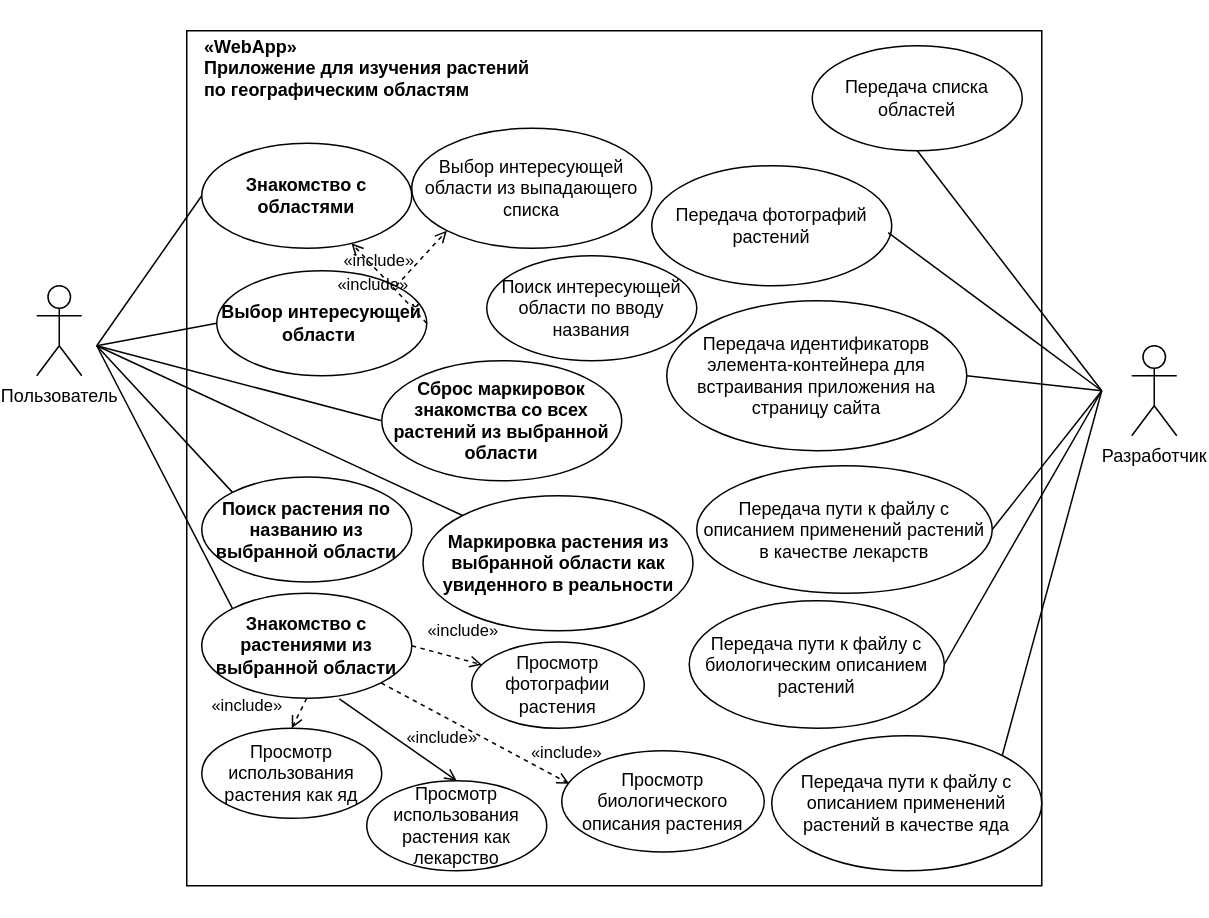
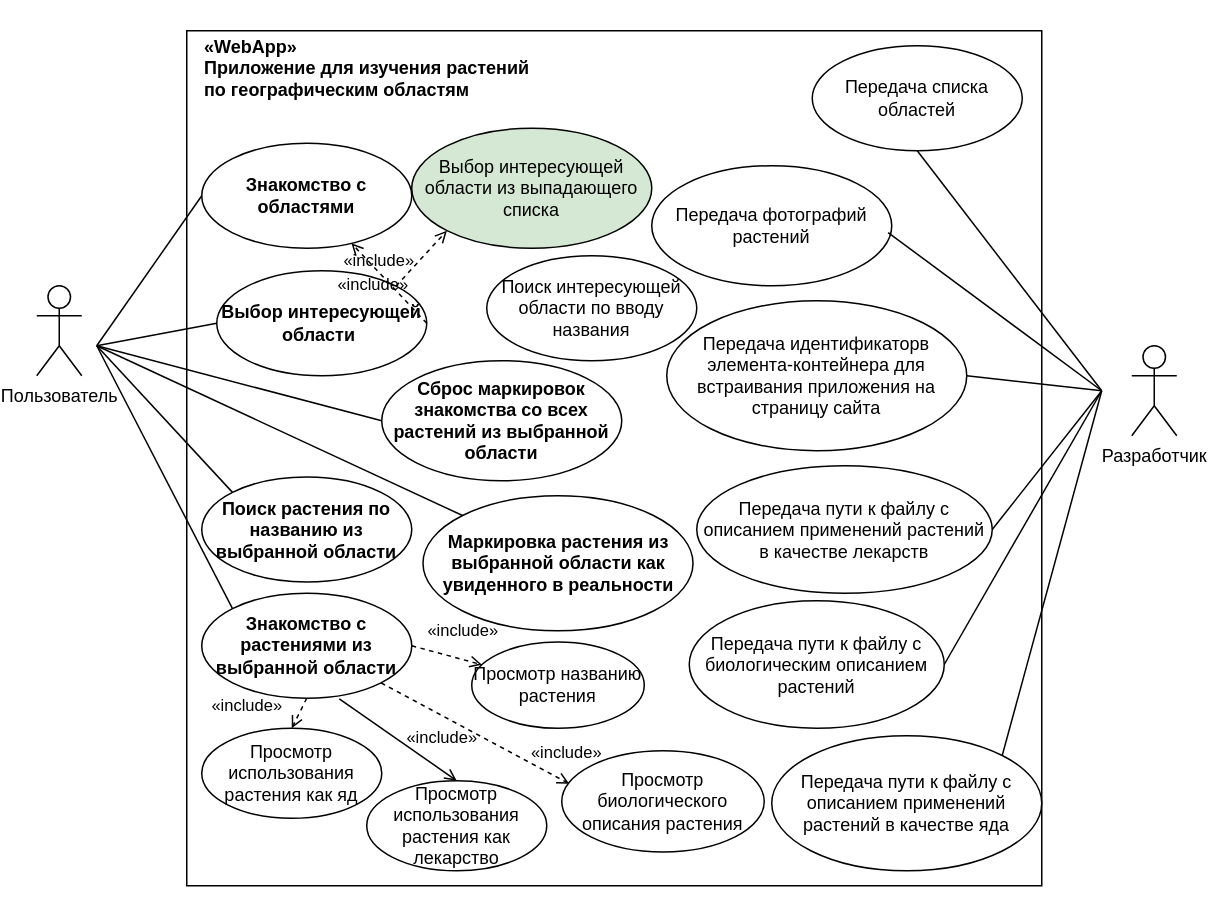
  <mxCell id="0" style=";html=1;" />
  <mxCell id="1" style=";html=1;" parent="0" />
  <mxCell id="2" value="" style="whiteSpace=wrap;html=1;aspect=fixed;" parent="1" vertex="1"><mxGeometry x="120" width="570" height="570" as="geometry" y="20" /></mxCell>
  <mxCell id="3" value="Пользователь" style="shape=umlActor;verticalLabelPosition=bottom;verticalAlign=top;html=1;" parent="1" vertex="1"><mxGeometry x="20" y="190" width="30" height="60" as="geometry" /></mxCell>
  <mxCell id="4" value="&lt;b&gt;«WebApp» &lt;br&gt;Приложение для изучения растений по географическим областям&lt;/b&gt;" style="text;html=1;strokeColor=none;fillColor=none;align=left;verticalAlign=middle;whiteSpace=wrap;rounded=0;" parent="1" vertex="1"><mxGeometry x="130" y="30" width="220" height="30" as="geometry" /></mxCell>
  <mxCell id="5" value="&lt;b style=&quot;border-color: var(--border-color);&quot;&gt;Знакомство с областями&lt;/b&gt;" style="ellipse;whiteSpace=wrap;html=1;" parent="1" vertex="1"><mxGeometry x="130" y="95" width="140" height="70" as="geometry" /></mxCell>
  <mxCell id="6" value="&lt;b style=&quot;border-color: var(--border-color);&quot;&gt;Выбор интересующей области&lt;/b&gt;&amp;nbsp;" style="ellipse;whiteSpace=wrap;html=1;" parent="1" vertex="1"><mxGeometry x="140" y="180" width="140" height="70" as="geometry" /></mxCell>
  <mxCell id="7" value="Поиск интересующей области по вводу названия" style="ellipse;whiteSpace=wrap;html=1;" parent="1" vertex="1"><mxGeometry x="320" y="170" width="140" height="70" as="geometry" /></mxCell>
- <mxCell id="8" value="Выбор интересующей области из выпадающего списка" style="ellipse;whiteSpace=wrap;html=1;" parent="1" vertex="1"><mxGeometry x="270" y="85" width="160" height="80" as="geometry" /></mxCell>
+ <mxCell id="8" value="Выбор интересующей области из выпадающего списка" style="ellipse;whiteSpace=wrap;html=1;fillColor=#d5e8d4;" parent="1" vertex="1"><mxGeometry x="270" y="85" width="160" height="80" as="geometry" /></mxCell>
  <mxCell id="9" value="&lt;b style=&quot;border-color: var(--border-color);&quot;&gt;Знакомство с растениями из выбранной области&lt;/b&gt;" style="ellipse;whiteSpace=wrap;html=1;" parent="1" vertex="1"><mxGeometry x="130" y="395" width="140" height="70" as="geometry" /></mxCell>
  <mxCell id="10" value="&lt;b&gt;Сброс маркировок знакомства со всех растений из выбранной области&lt;/b&gt;" style="ellipse;whiteSpace=wrap;html=1;" parent="1" vertex="1"><mxGeometry x="250" y="240" width="160" height="80" as="geometry" /></mxCell>
  <mxCell id="11" value="&lt;b style=&quot;border-color: var(--border-color);&quot;&gt;Маркировка растения из выбранной области как увиденного в реальности&lt;/b&gt;" style="ellipse;whiteSpace=wrap;html=1;" parent="1" vertex="1"><mxGeometry x="277.5" y="330" width="180" height="90" as="geometry" /></mxCell>
  <mxCell id="12" value="" style="endArrow=none;html=1;rounded=0;entryX=0;entryY=0.5;entryDx=0;entryDy=0;" parent="1" target="5" edge="1"><mxGeometry width="50" height="50" relative="1" as="geometry"><mxPoint x="60" y="230" as="sourcePoint" /><mxPoint x="450" y="290" as="targetPoint" /></mxGeometry></mxCell>
  <mxCell id="13" value="" style="endArrow=none;html=1;rounded=0;entryX=0;entryY=0.5;entryDx=0;entryDy=0;" parent="1" target="6" edge="1"><mxGeometry width="50" height="50" relative="1" as="geometry"><mxPoint x="60" y="230" as="sourcePoint" /><mxPoint x="450" y="290" as="targetPoint" /></mxGeometry></mxCell>
  <mxCell id="14" value="" style="endArrow=none;html=1;rounded=0;entryX=0;entryY=0;entryDx=0;entryDy=0;" parent="1" target="9" edge="1"><mxGeometry width="50" height="50" relative="1" as="geometry"><mxPoint x="60" y="230" as="sourcePoint" /><mxPoint x="450" y="290" as="targetPoint" /></mxGeometry></mxCell>
  <mxCell id="15" value="" style="endArrow=none;html=1;rounded=0;entryX=0;entryY=0;entryDx=0;entryDy=0;" parent="1" target="11" edge="1"><mxGeometry width="50" height="50" relative="1" as="geometry"><mxPoint x="60" y="230" as="sourcePoint" /><mxPoint x="450" y="290" as="targetPoint" /></mxGeometry></mxCell>
  <mxCell id="16" value="&lt;b style=&quot;border-color: var(--border-color);&quot;&gt;Поиск растения по названию из выбранной области&lt;/b&gt;" style="ellipse;whiteSpace=wrap;html=1;" parent="1" vertex="1"><mxGeometry x="130" y="317.5" width="140" height="70" as="geometry" /></mxCell>
  <mxCell id="17" value="" style="endArrow=none;html=1;rounded=0;exitX=0;exitY=0;exitDx=0;exitDy=0;" parent="1" source="16" edge="1"><mxGeometry width="50" height="50" relative="1" as="geometry"><mxPoint x="400" y="340" as="sourcePoint" /><mxPoint x="60" y="230" as="targetPoint" /></mxGeometry></mxCell>
  <mxCell id="18" value="" style="endArrow=none;html=1;rounded=0;entryX=0;entryY=0.5;entryDx=0;entryDy=0;" parent="1" target="10" edge="1"><mxGeometry width="50" height="50" relative="1" as="geometry"><mxPoint x="60" y="230" as="sourcePoint" /><mxPoint x="450" y="290" as="targetPoint" /></mxGeometry></mxCell>
  <mxCell id="19" value="Разработчик" style="shape=umlActor;verticalLabelPosition=bottom;verticalAlign=top;html=1;outlineConnect=0;" parent="1" vertex="1"><mxGeometry x="750" y="230" width="30" height="60" as="geometry" /></mxCell>
  <mxCell id="20" value="Передача списка областей" style="ellipse;whiteSpace=wrap;html=1;" parent="1" vertex="1"><mxGeometry x="537" y="30" width="140" height="70" as="geometry" /></mxCell>
  <mxCell id="21" value="Передача фотографий растений" style="ellipse;whiteSpace=wrap;html=1;" parent="1" vertex="1"><mxGeometry x="430" y="110" width="160" height="80" as="geometry" /></mxCell>
  <mxCell id="22" value="Передача пути к файлу с биологическим описанием растений" style="ellipse;whiteSpace=wrap;html=1;" parent="1" vertex="1"><mxGeometry x="455" y="400" width="170" height="85" as="geometry" /></mxCell>
  <mxCell id="23" value="Передача пути к файлу с описанием применений растений в качестве лекарств" style="ellipse;whiteSpace=wrap;html=1;" parent="1" vertex="1"><mxGeometry x="460" y="310" width="197" height="85" as="geometry" /></mxCell>
  <mxCell id="24" value="Передача пути к файлу с описанием применений растений в качестве яда" style="ellipse;whiteSpace=wrap;html=1;" parent="1" vertex="1"><mxGeometry x="510" y="490" width="180" height="90" as="geometry" /></mxCell>
  <mxCell id="25" value="Передача идентификаторв элемента-контейнера для встраивания приложения на страницу сайта" style="ellipse;whiteSpace=wrap;html=1;" parent="1" vertex="1"><mxGeometry x="440" y="200" width="200" height="100" as="geometry" /></mxCell>
  <mxCell id="26" value="" style="endArrow=none;html=1;rounded=0;entryX=0.5;entryY=1;entryDx=0;entryDy=0;" parent="1" target="20" edge="1"><mxGeometry width="50" height="50" relative="1" as="geometry"><mxPoint x="730" y="260" as="sourcePoint" /><mxPoint x="500" y="110" as="targetPoint" /></mxGeometry></mxCell>
  <mxCell id="27" value="" style="endArrow=none;html=1;rounded=0;exitX=1;exitY=0.5;exitDx=0;exitDy=0;" parent="1" source="25" edge="1"><mxGeometry width="50" height="50" relative="1" as="geometry"><mxPoint x="450" y="320" as="sourcePoint" /><mxPoint x="730" y="260" as="targetPoint" /></mxGeometry></mxCell>
  <mxCell id="28" value="" style="endArrow=none;html=1;rounded=0;exitX=1;exitY=0.5;exitDx=0;exitDy=0;" parent="1" source="22" edge="1"><mxGeometry width="50" height="50" relative="1" as="geometry"><mxPoint x="450" y="410" as="sourcePoint" /><mxPoint x="730" y="260" as="targetPoint" /></mxGeometry></mxCell>
  <mxCell id="29" value="" style="endArrow=none;html=1;rounded=0;exitX=1;exitY=0.5;exitDx=0;exitDy=0;" parent="1" source="23" edge="1"><mxGeometry width="50" height="50" relative="1" as="geometry"><mxPoint x="450" y="410" as="sourcePoint" /><mxPoint x="730" y="260" as="targetPoint" /></mxGeometry></mxCell>
  <mxCell id="30" value="" style="endArrow=none;html=1;rounded=0;exitX=1;exitY=0;exitDx=0;exitDy=0;" parent="1" source="24" edge="1"><mxGeometry width="50" height="50" relative="1" as="geometry"><mxPoint x="450" y="440" as="sourcePoint" /><mxPoint x="730" y="260" as="targetPoint" /></mxGeometry></mxCell>
  <mxCell id="31" value="" style="endArrow=none;html=1;rounded=0;entryX=0.985;entryY=0.557;entryDx=0;entryDy=0;entryPerimeter=0;" parent="1" target="21" edge="1"><mxGeometry width="50" height="50" relative="1" as="geometry"><mxPoint x="730" y="260" as="sourcePoint" /><mxPoint x="500" y="190" as="targetPoint" /></mxGeometry></mxCell>
- <mxCell id="32" value="Просмотр фотографии растения" style="ellipse;whiteSpace=wrap;html=1;" parent="1" vertex="1"><mxGeometry x="310" y="427.5" width="115" height="57.5" as="geometry" /></mxCell>
+ <mxCell id="32" value="Просмотр названию растения" style="ellipse;whiteSpace=wrap;html=1;" parent="1" vertex="1"><mxGeometry x="310" y="427.5" width="115" height="57.5" as="geometry" /></mxCell>
  <mxCell id="33" value="Просмотр биологического описания растения" style="ellipse;whiteSpace=wrap;html=1;" parent="1" vertex="1"><mxGeometry x="370" y="500" width="135" height="67.5" as="geometry" /></mxCell>
  <mxCell id="34" value="Просмотр использования растения как лекарство" style="ellipse;whiteSpace=wrap;html=1;" parent="1" vertex="1"><mxGeometry x="240" y="520" width="120" height="60" as="geometry" /></mxCell>
  <mxCell id="35" value="Просмотр использования растения как яд" style="ellipse;whiteSpace=wrap;html=1;" parent="1" vertex="1"><mxGeometry x="130" y="485" width="120" height="60" as="geometry" /></mxCell>
  <mxCell id="36" value="«include»" style="edgeStyle=none;html=1;endArrow=open;verticalAlign=bottom;dashed=1;labelBackgroundColor=none;rounded=0;entryX=0;entryY=1;entryDx=0;entryDy=0;exitX=1;exitY=0;exitDx=0;exitDy=0;" parent="1" source="6" target="8" edge="1"><mxGeometry x="-1" y="14" width="160" relative="1" as="geometry"><mxPoint x="350" y="330" as="sourcePoint" /><mxPoint x="510" y="330" as="targetPoint" /><mxPoint x="-1" y="1" as="offset" /></mxGeometry></mxCell>
  <mxCell id="37" value="«include»" style="edgeStyle=none;html=1;endArrow=open;verticalAlign=bottom;dashed=1;labelBackgroundColor=none;rounded=0;exitX=1;exitY=0.5;exitDx=0;exitDy=0;" parent="1" source="6" target="5" edge="1"><mxGeometry x="0.004" y="15" width="160" relative="1" as="geometry"><mxPoint x="350" y="330" as="sourcePoint" /><mxPoint x="510" y="330" as="targetPoint" /><mxPoint as="offset" /></mxGeometry></mxCell>
  <mxCell id="38" value="«include»" style="edgeStyle=none;html=1;endArrow=open;verticalAlign=bottom;dashed=1;labelBackgroundColor=none;rounded=0;exitX=1;exitY=0.5;exitDx=0;exitDy=0;" parent="1" source="9" target="32" edge="1"><mxGeometry x="0.337" y="10" width="160" relative="1" as="geometry"><mxPoint x="350" y="330" as="sourcePoint" /><mxPoint x="510" y="330" as="targetPoint" /><mxPoint as="offset" /></mxGeometry></mxCell>
  <mxCell id="39" value="«include»" style="edgeStyle=none;html=1;endArrow=open;verticalAlign=bottom;dashed=1;labelBackgroundColor=none;rounded=0;exitX=1;exitY=1;exitDx=0;exitDy=0;entryX=0.037;entryY=0.326;entryDx=0;entryDy=0;entryPerimeter=0;" parent="1" source="9" target="33" edge="1"><mxGeometry x="0.89" y="9" width="160" relative="1" as="geometry"><mxPoint x="350" y="330" as="sourcePoint" /><mxPoint x="510" y="330" as="targetPoint" /><mxPoint y="-1" as="offset" /></mxGeometry></mxCell>
  <mxCell id="40" value="«include»" style="edgeStyle=none;html=1;endArrow=open;verticalAlign=bottom;dashed=0;labelBackgroundColor=none;rounded=0;exitX=0.655;exitY=1.005;exitDx=0;exitDy=0;exitPerimeter=0;entryX=0.5;entryY=0;entryDx=0;entryDy=0;" parent="1" source="9" target="34" edge="1"><mxGeometry x="0.589" y="11" width="160" relative="1" as="geometry"><mxPoint x="350" y="330" as="sourcePoint" /><mxPoint x="510" y="330" as="targetPoint" /><mxPoint as="offset" /></mxGeometry></mxCell>
  <mxCell id="41" value="«include»" style="edgeStyle=none;html=1;endArrow=open;verticalAlign=bottom;dashed=1;labelBackgroundColor=none;rounded=0;exitX=0.5;exitY=1;exitDx=0;exitDy=0;entryX=0.5;entryY=0;entryDx=0;entryDy=0;" parent="1" source="9" target="35" edge="1"><mxGeometry x="1" y="-30" width="160" relative="1" as="geometry"><mxPoint x="350" y="330" as="sourcePoint" /><mxPoint x="510" y="330" as="targetPoint" /><mxPoint x="-3" y="8" as="offset" /></mxGeometry></mxCell>
